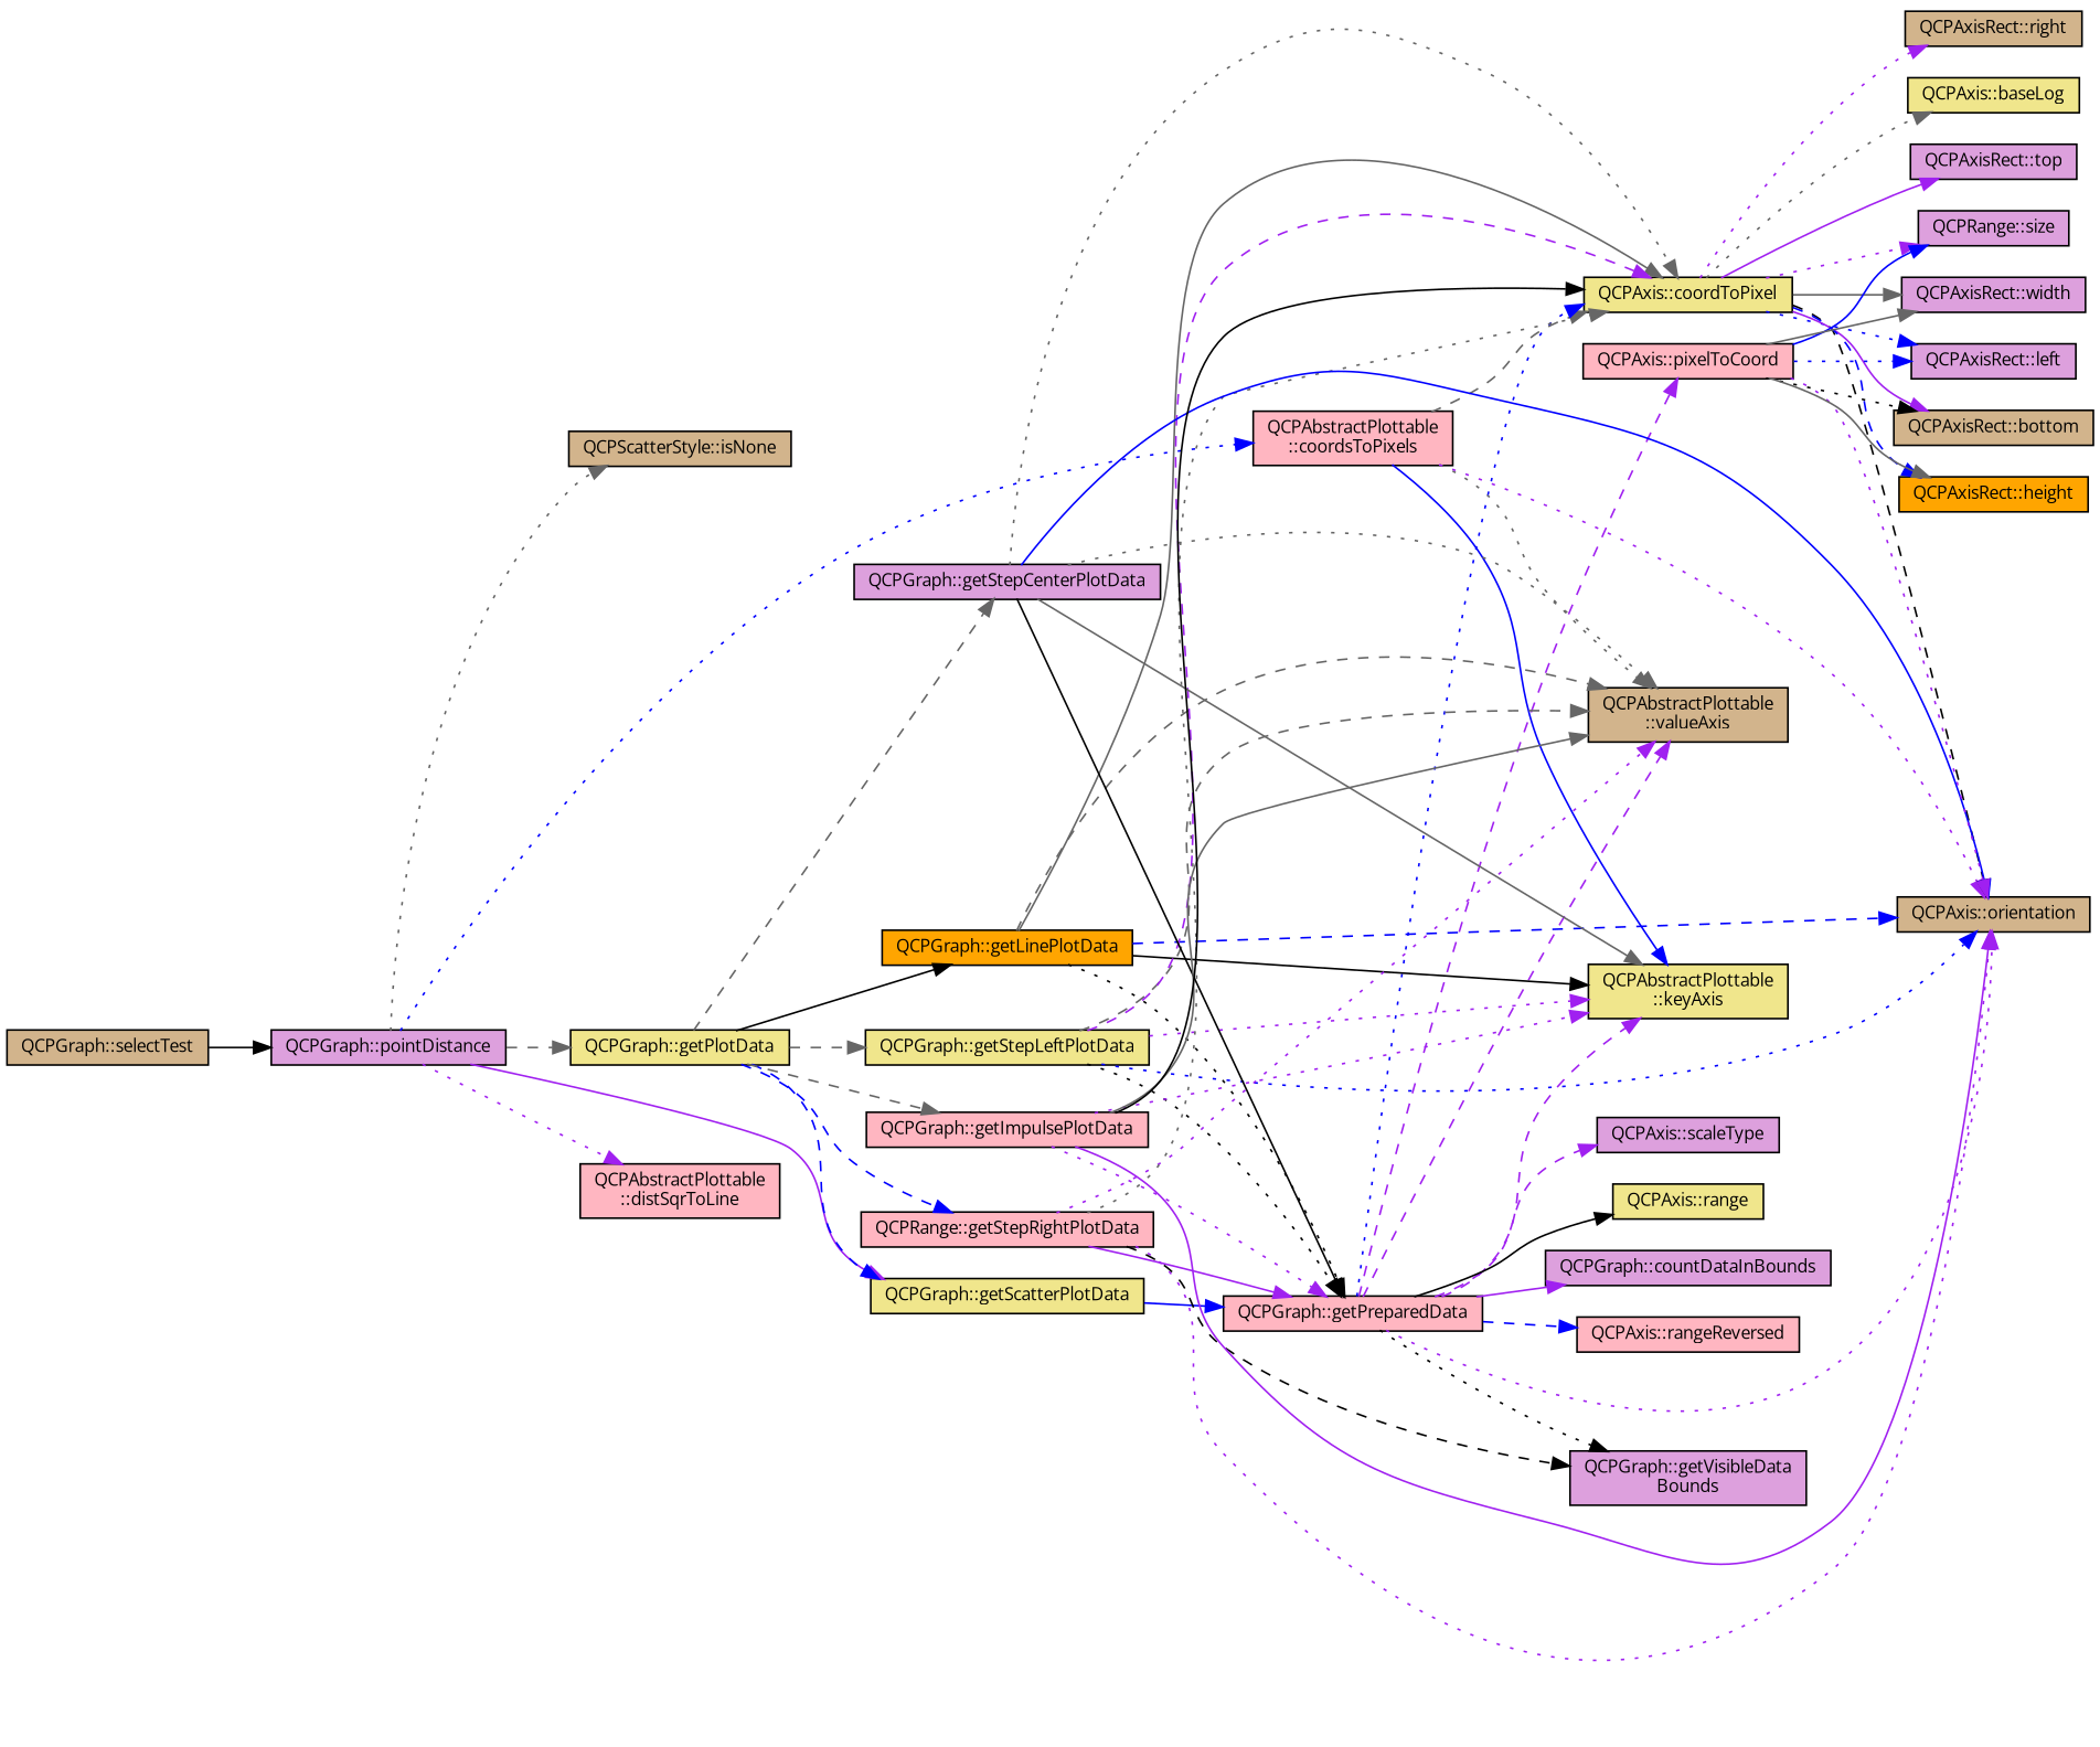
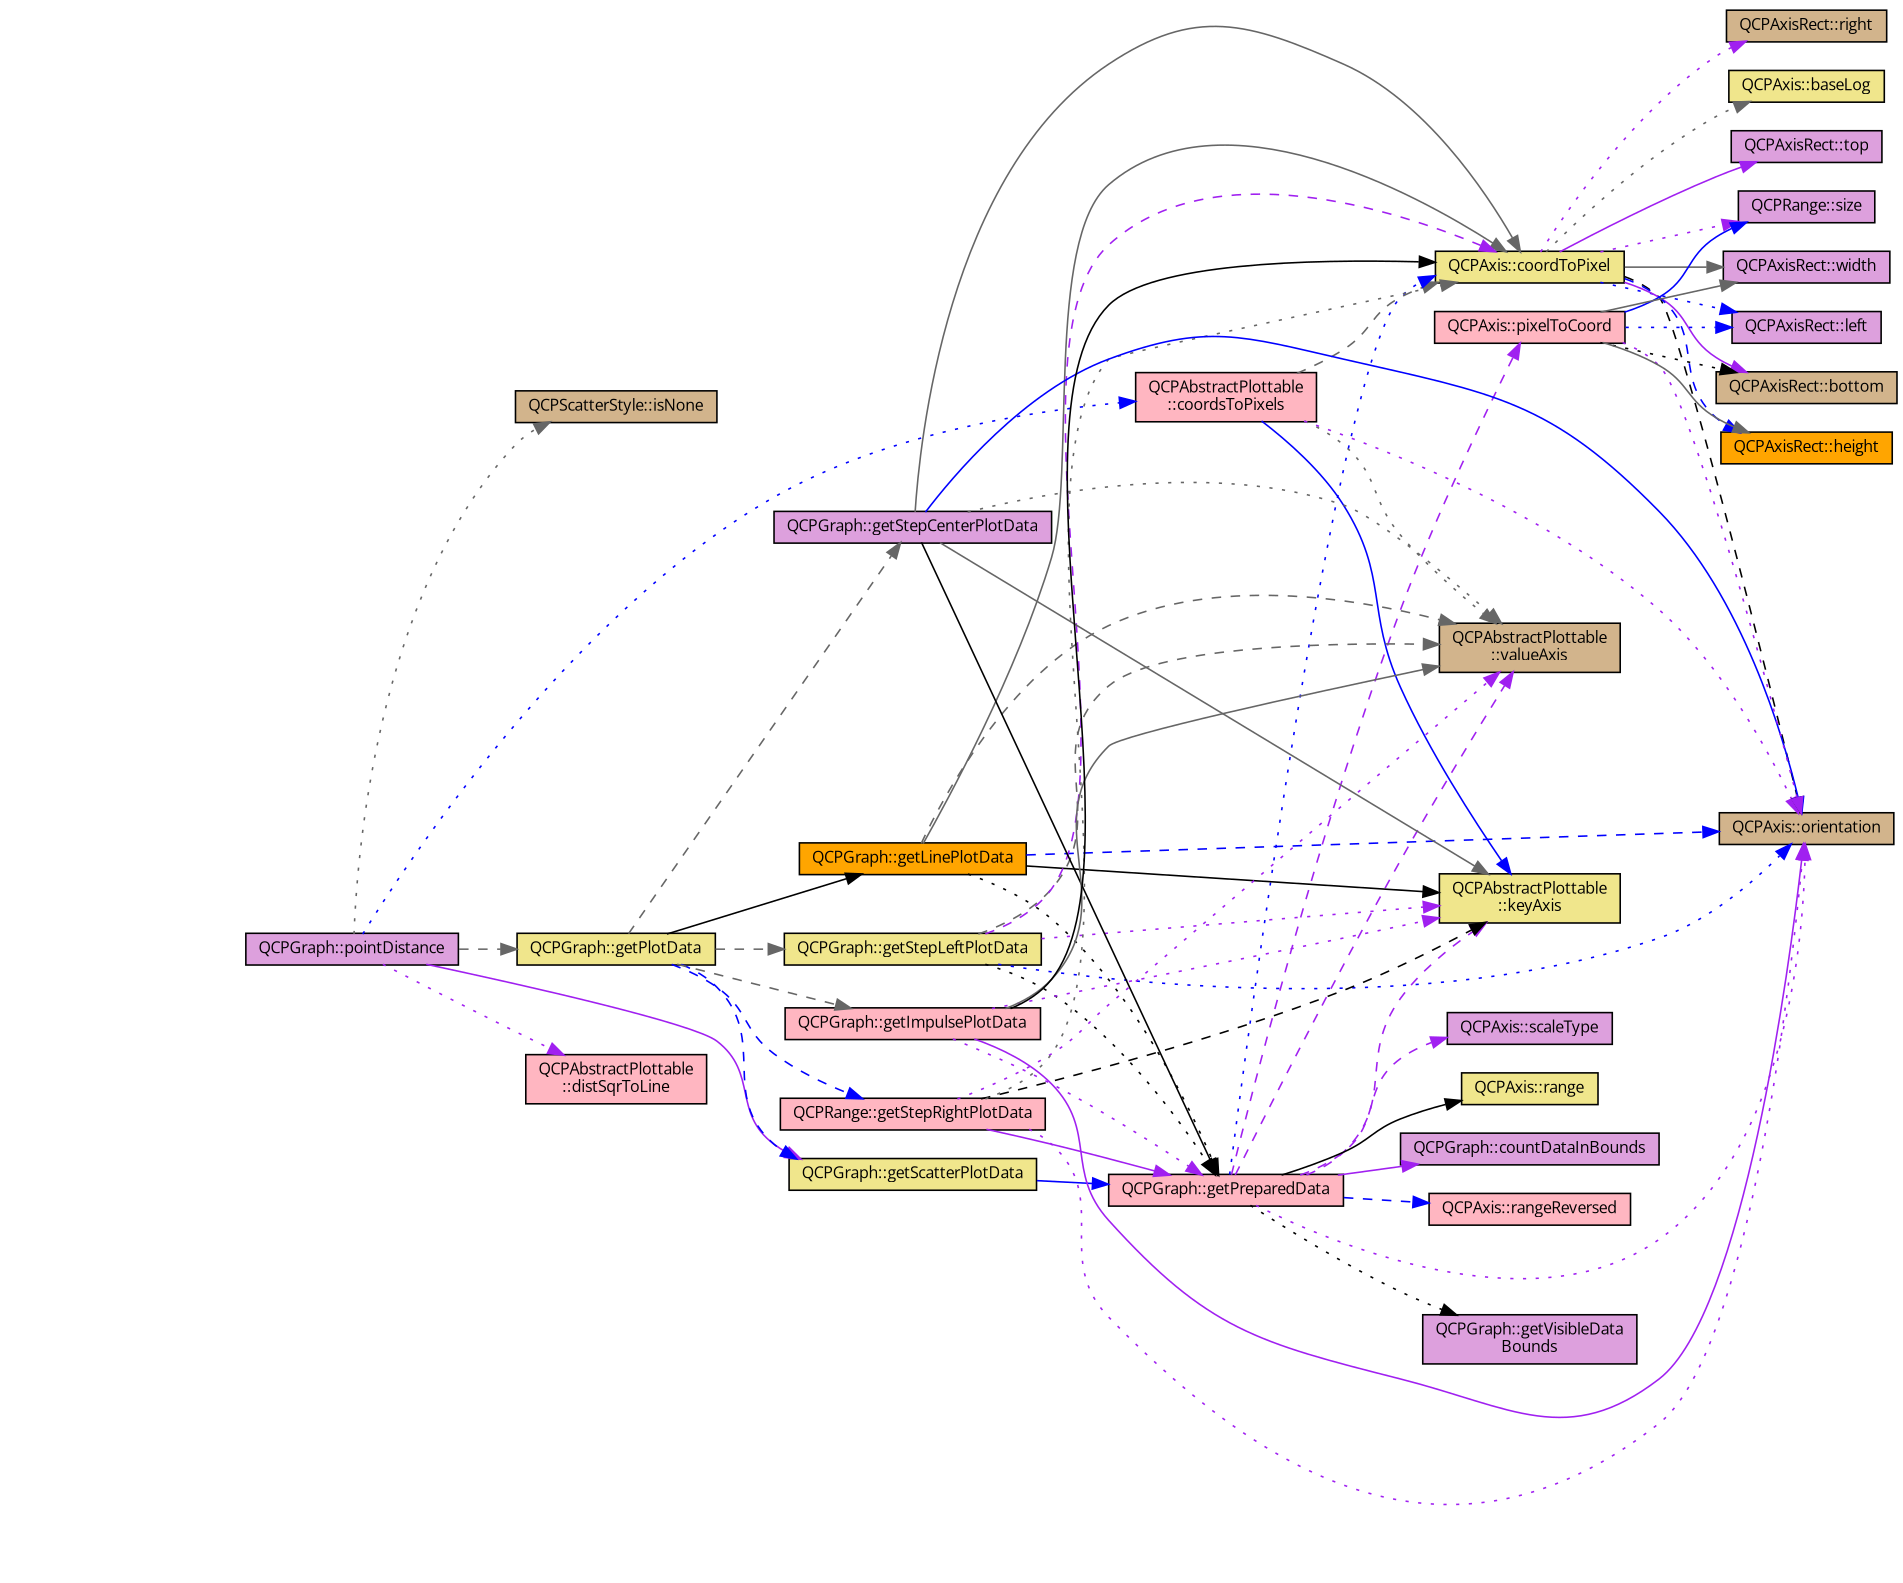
  digraph {
    fontname="Open Sans"
    rankdir=LR
    node [color=black fillcolor=plum fontname="Open Sans" fontsize=10 shape=record style=filled]
    edge [color=purple fontname="Open Sans" fontsize=10 labelfontname=Helvetica labelfontsize=10 style=dotted]
-   n1 [fillcolor=tan fontcolor=black height=0.2 label="QCPGraph::selectTest" width=0.4]
    n2 [height=0.2 label="QCPGraph::pointDistance" width=0.4]
    n3 [fillcolor=tan height=0.2 label="QCPScatterStyle::isNone" width=0.4]
    n4 [fillcolor=khaki height=0.2 label="QCPGraph::getScatterPlotData" width=0.4]
    n5 [fillcolor=lightpink height=0.2 label="QCPAbstractPlottable\l::coordsToPixels" width=0.4]
    n6 [fillcolor=khaki height=0.2 label="QCPGraph::getPlotData" width=0.4]
    n7 [fillcolor=lightpink height=0.2 label="QCPAbstractPlottable\l::distSqrToLine" width=0.4]
    n8 [fillcolor=lightpink height=0.2 label="QCPGraph::getPreparedData" width=0.4]
    n9 [fillcolor=khaki height=0.2 label="QCPAbstractPlottable\l::keyAxis" width=0.4]
    n10 [fillcolor=tan height=0.2 label="QCPAbstractPlottable\l::valueAxis" width=0.4]
    n11 [fillcolor=khaki height=0.2 label="QCPAxis::coordToPixel" width=0.4]
    n12 [fillcolor=tan height=0.2 label="QCPAxis::orientation" width=0.4]
    n13 [fillcolor=orange height=0.2 label="QCPGraph::getLinePlotData" width=0.4]
    n14 [fillcolor=khaki height=0.2 label="QCPGraph::getStepLeftPlotData" width=0.4]
    n15 [fillcolor=lightpink height=0.2 label="QCPRange::getStepRightPlotData" width=0.4]
    n16 [height=0.2 label="QCPGraph::getStepCenterPlotData" width=0.4]
    n17 [fillcolor=lightpink height=0.2 label="QCPGraph::getImpulsePlotData" width=0.4]
    n18 [height=0.2 label="QCPGraph::getVisibleData\lBounds" width=0.4]
    n19 [height=0.2 label="QCPGraph::countDataInBounds" width=0.4]
    n20 [fillcolor=lightpink height=0.2 label="QCPAxis::rangeReversed" width=0.4]
    n21 [fillcolor=lightpink height=0.2 label="QCPAxis::pixelToCoord" width=0.4]
    n22 [height=0.2 label="QCPAxis::scaleType" width=0.4]
    n23 [fillcolor=khaki height=0.2 label="QCPAxis::range" width=0.4]
    n24 [height=0.2 label="QCPRange::size" width=0.4]
    n25 [height=0.2 label="QCPAxisRect::width" width=0.4]
    n26 [height=0.2 label="QCPAxisRect::left" width=0.4]
    n27 [fillcolor=tan height=0.2 label="QCPAxisRect::right" width=0.4]
    n28 [fillcolor=khaki height=0.2 label="QCPAxis::baseLog" width=0.4]
    n29 [fillcolor=tan height=0.2 label="QCPAxisRect::bottom" width=0.4]
    n30 [fillcolor=orange height=0.2 label="QCPAxisRect::height" width=0.4]
    n31 [height=0.2 label="QCPAxisRect::top" width=0.4]
-   n1 -> n2 [color=black style=solid]
    n2 -> n3 [color=gray40]
    n2 -> n4 [style=solid]
    n2 -> n5 [color=blue]
    n2 -> n6 [color=gray40 style=dashed]
    n2 -> n7
    n4 -> n8 [color=blue style=solid]
    n5 -> n9 [color=blue style=solid]
    n5 -> n10 [color=gray40]
    n5 -> n11 [color=gray40 style=dashed]
    n5 -> n12
    n6 -> n4 [color=blue style=dashed]
    n6 -> n13 [color=black style=solid]
    n6 -> n14 [color=gray40 style=dashed]
    n6 -> n15 [color=blue style=dashed]
    n6 -> n16 [color=gray40 style=dashed]
    n6 -> n17 [color=gray40 style=dashed]
    n8 -> n9 [style=dashed]
    n8 -> n10 [style=dashed]
    n8 -> n11 [color=blue]
    n8 -> n12
    n8 -> n18 [color=black]
    n8 -> n19 [style=solid]
    n8 -> n20 [color=blue style=dashed]
    n8 -> n21 [style=dashed]
    n8 -> n22 [style=dashed]
    n8 -> n23 [color=black style=solid]
    n11 -> n12 [color=black style=dashed]
    n11 -> n24
    n11 -> n25 [color=gray40 style=solid]
    n11 -> n26 [color=blue]
    n11 -> n27
    n11 -> n28 [color=gray40]
    n11 -> n29 [style=solid]
    n11 -> n30 [color=blue style=dashed]
    n11 -> n31 [style=solid]
    n13 -> n8 [color=black]
    n13 -> n9 [color=black style=solid]
    n13 -> n10 [color=gray40 style=dashed]
    n13 -> n11 [color=gray40 style=solid]
    n13 -> n12 [color=blue style=dashed]
    n14 -> n8 [color=black]
    n14 -> n9
    n14 -> n10 [color=gray40 style=dashed]
    n14 -> n11 [style=dashed]
    n14 -> n12 [color=blue]
    n15 -> n8 [style=solid]
-   n15 -> n18 [color=black style=dashed]
+   n15 -> n9 [color=black style=dashed]
    n15 -> n10
    n15 -> n11 [color=gray40]
    n15 -> n12
    n16 -> n8 [color=black style=solid]
    n16 -> n9 [color=gray40 style=solid]
    n16 -> n10 [color=gray40]
-   n16 -> n11 [color=gray40]
+   n16 -> n11 [color=gray40 style=solid]
    n16 -> n12 [color=blue style=solid]
    n17 -> n8
    n17 -> n9
    n17 -> n10 [color=gray40 style=solid]
    n17 -> n11 [color=black style=solid]
    n17 -> n12 [style=solid]
    n21 -> n12
    n21 -> n24 [color=blue style=solid]
    n21 -> n25 [color=gray40 style=solid]
    n21 -> n26 [color=blue]
    n21 -> n29 [color=black]
    n21 -> n30 [color=gray40 style=solid]
  }
